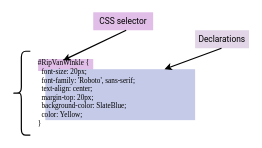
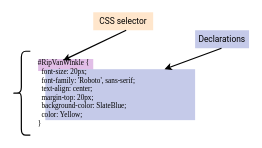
  <mxCell id="0" />
  <mxCell id="1" parent="0" />
  <mxCell id="2" value="" style="rounded=0;whiteSpace=wrap;html=1;fontFamily=Roboto;fontSource=https%3A%2F%2Ffonts.googleapis.com%2Fcss%3Ffamily%3DRoboto;fontSize=14;strokeWidth=2;fillColor=#E1BEE7;align=center;strokeColor=none;" parent="1" vertex="1"><mxGeometry x="63" y="98" width="92" height="20" as="geometry" /></mxCell>
  <mxCell id="3" value="" style="rounded=0;whiteSpace=wrap;html=1;fontFamily=Roboto;fontSource=https%3A%2F%2Ffonts.googleapis.com%2Fcss%3Ffamily%3DRoboto;fontSize=14;strokeWidth=2;align=left;fillColor=#C5CAE9;strokeColor=none;" parent="1" vertex="1"><mxGeometry x="75" y="115" width="250" height="85" as="geometry" /></mxCell>
  <mxCell id="4" value="&lt;div&gt;#RipVanWinkle {&lt;/div&gt;&lt;div&gt;&amp;nbsp; font-size: 20px;&lt;/div&gt;&lt;div&gt;&amp;nbsp; font-family: 'Roboto', sans-serif;&lt;/div&gt;&lt;div&gt;&amp;nbsp; text-align: center;&lt;/div&gt;&lt;div&gt;&amp;nbsp; margin-top: 20px;&lt;/div&gt;&lt;div&gt;&amp;nbsp; background-color: SlateBlue;&lt;/div&gt;&lt;div&gt;&amp;nbsp; color: Yellow;&lt;/div&gt;&lt;div&gt;}&lt;/div&gt;" style="rounded=1;whiteSpace=wrap;html=1;fontFamily=Roboto Mono;fontSource=https://fonts.googleapis.com/css?family=Roboto+Mono;fillColor=none;align=left;spacing=8;perimeterSpacing=0;strokeColor=none;" parent="1" vertex="1"><mxGeometry x="55" y="90" width="280" height="130" as="geometry" /></mxCell>
  <mxCell id="5" value="" style="shape=curlyBracket;whiteSpace=wrap;html=1;rounded=1;strokeWidth=2;" parent="1" vertex="1"><mxGeometry x="20" y="85" width="30" height="140" as="geometry" /></mxCell>
- <mxCell id="6" value="Declarations" style="rounded=0;whiteSpace=wrap;html=1;fontFamily=Roboto;fontSource=https%3A%2F%2Ffonts.googleapis.com%2Fcss%3Ffamily%3DRoboto;fontSize=14;strokeWidth=2;fillColor=#e1d5e7;align=center;strokeColor=none;" parent="1" vertex="1"><mxGeometry x="325" y="50" width="90" height="30" as="geometry" /></mxCell>
- <mxCell id="7" value="CSS selector" style="rounded=0;whiteSpace=wrap;html=1;fontFamily=Roboto;fontSource=https%3A%2F%2Ffonts.googleapis.com%2Fcss%3Ffamily%3DRoboto;fontSize=14;strokeWidth=2;fillColor=#E1BEE7;align=center;strokeColor=none;" parent="1" vertex="1"><mxGeometry x="155" y="20" width="100" height="30" as="geometry" /></mxCell>
+ <mxCell id="6" value="Declarations" style="rounded=0;whiteSpace=wrap;html=1;fontFamily=Roboto;fontSource=https%3A%2F%2Ffonts.googleapis.com%2Fcss%3Ffamily%3DRoboto;fontSize=14;strokeWidth=2;fillColor=#C5CAE9;align=center;strokeColor=none;" parent="1" vertex="1"><mxGeometry x="325" y="50" width="90" height="30" as="geometry" /></mxCell>
+ <mxCell id="7" value="CSS selector" style="rounded=0;whiteSpace=wrap;html=1;fontFamily=Roboto;fontSource=https%3A%2F%2Ffonts.googleapis.com%2Fcss%3Ffamily%3DRoboto;fontSize=14;strokeWidth=2;fillColor=#ffe6cc;align=center;strokeColor=none;" parent="1" vertex="1"><mxGeometry x="155" y="20" width="100" height="30" as="geometry" /></mxCell>
  <mxCell id="8" value="" style="endArrow=classic;html=1;rounded=0;fontFamily=Roboto Mono;fontSource=https%3A%2F%2Ffonts.googleapis.com%2Fcss%3Ffamily%3DRoboto%2BMono;fontSize=14;exitX=0.5;exitY=1;exitDx=0;exitDy=0;strokeWidth=2;" parent="1" edge="1"><mxGeometry width="50" height="50" relative="1" as="geometry"><mxPoint x="369" y="80" as="sourcePoint" /><mxPoint x="274" y="115" as="targetPoint" /></mxGeometry></mxCell>
  <mxCell id="9" value="" style="endArrow=classic;html=1;rounded=0;fontFamily=Roboto Mono;fontSource=https%3A%2F%2Ffonts.googleapis.com%2Fcss%3Ffamily%3DRoboto%2BMono;fontSize=14;exitX=0.5;exitY=1;exitDx=0;exitDy=0;strokeWidth=2;" parent="1" edge="1"><mxGeometry width="50" height="50" relative="1" as="geometry"><mxPoint x="210" y="50" as="sourcePoint" /><mxPoint x="105" y="100" as="targetPoint" /></mxGeometry></mxCell>
